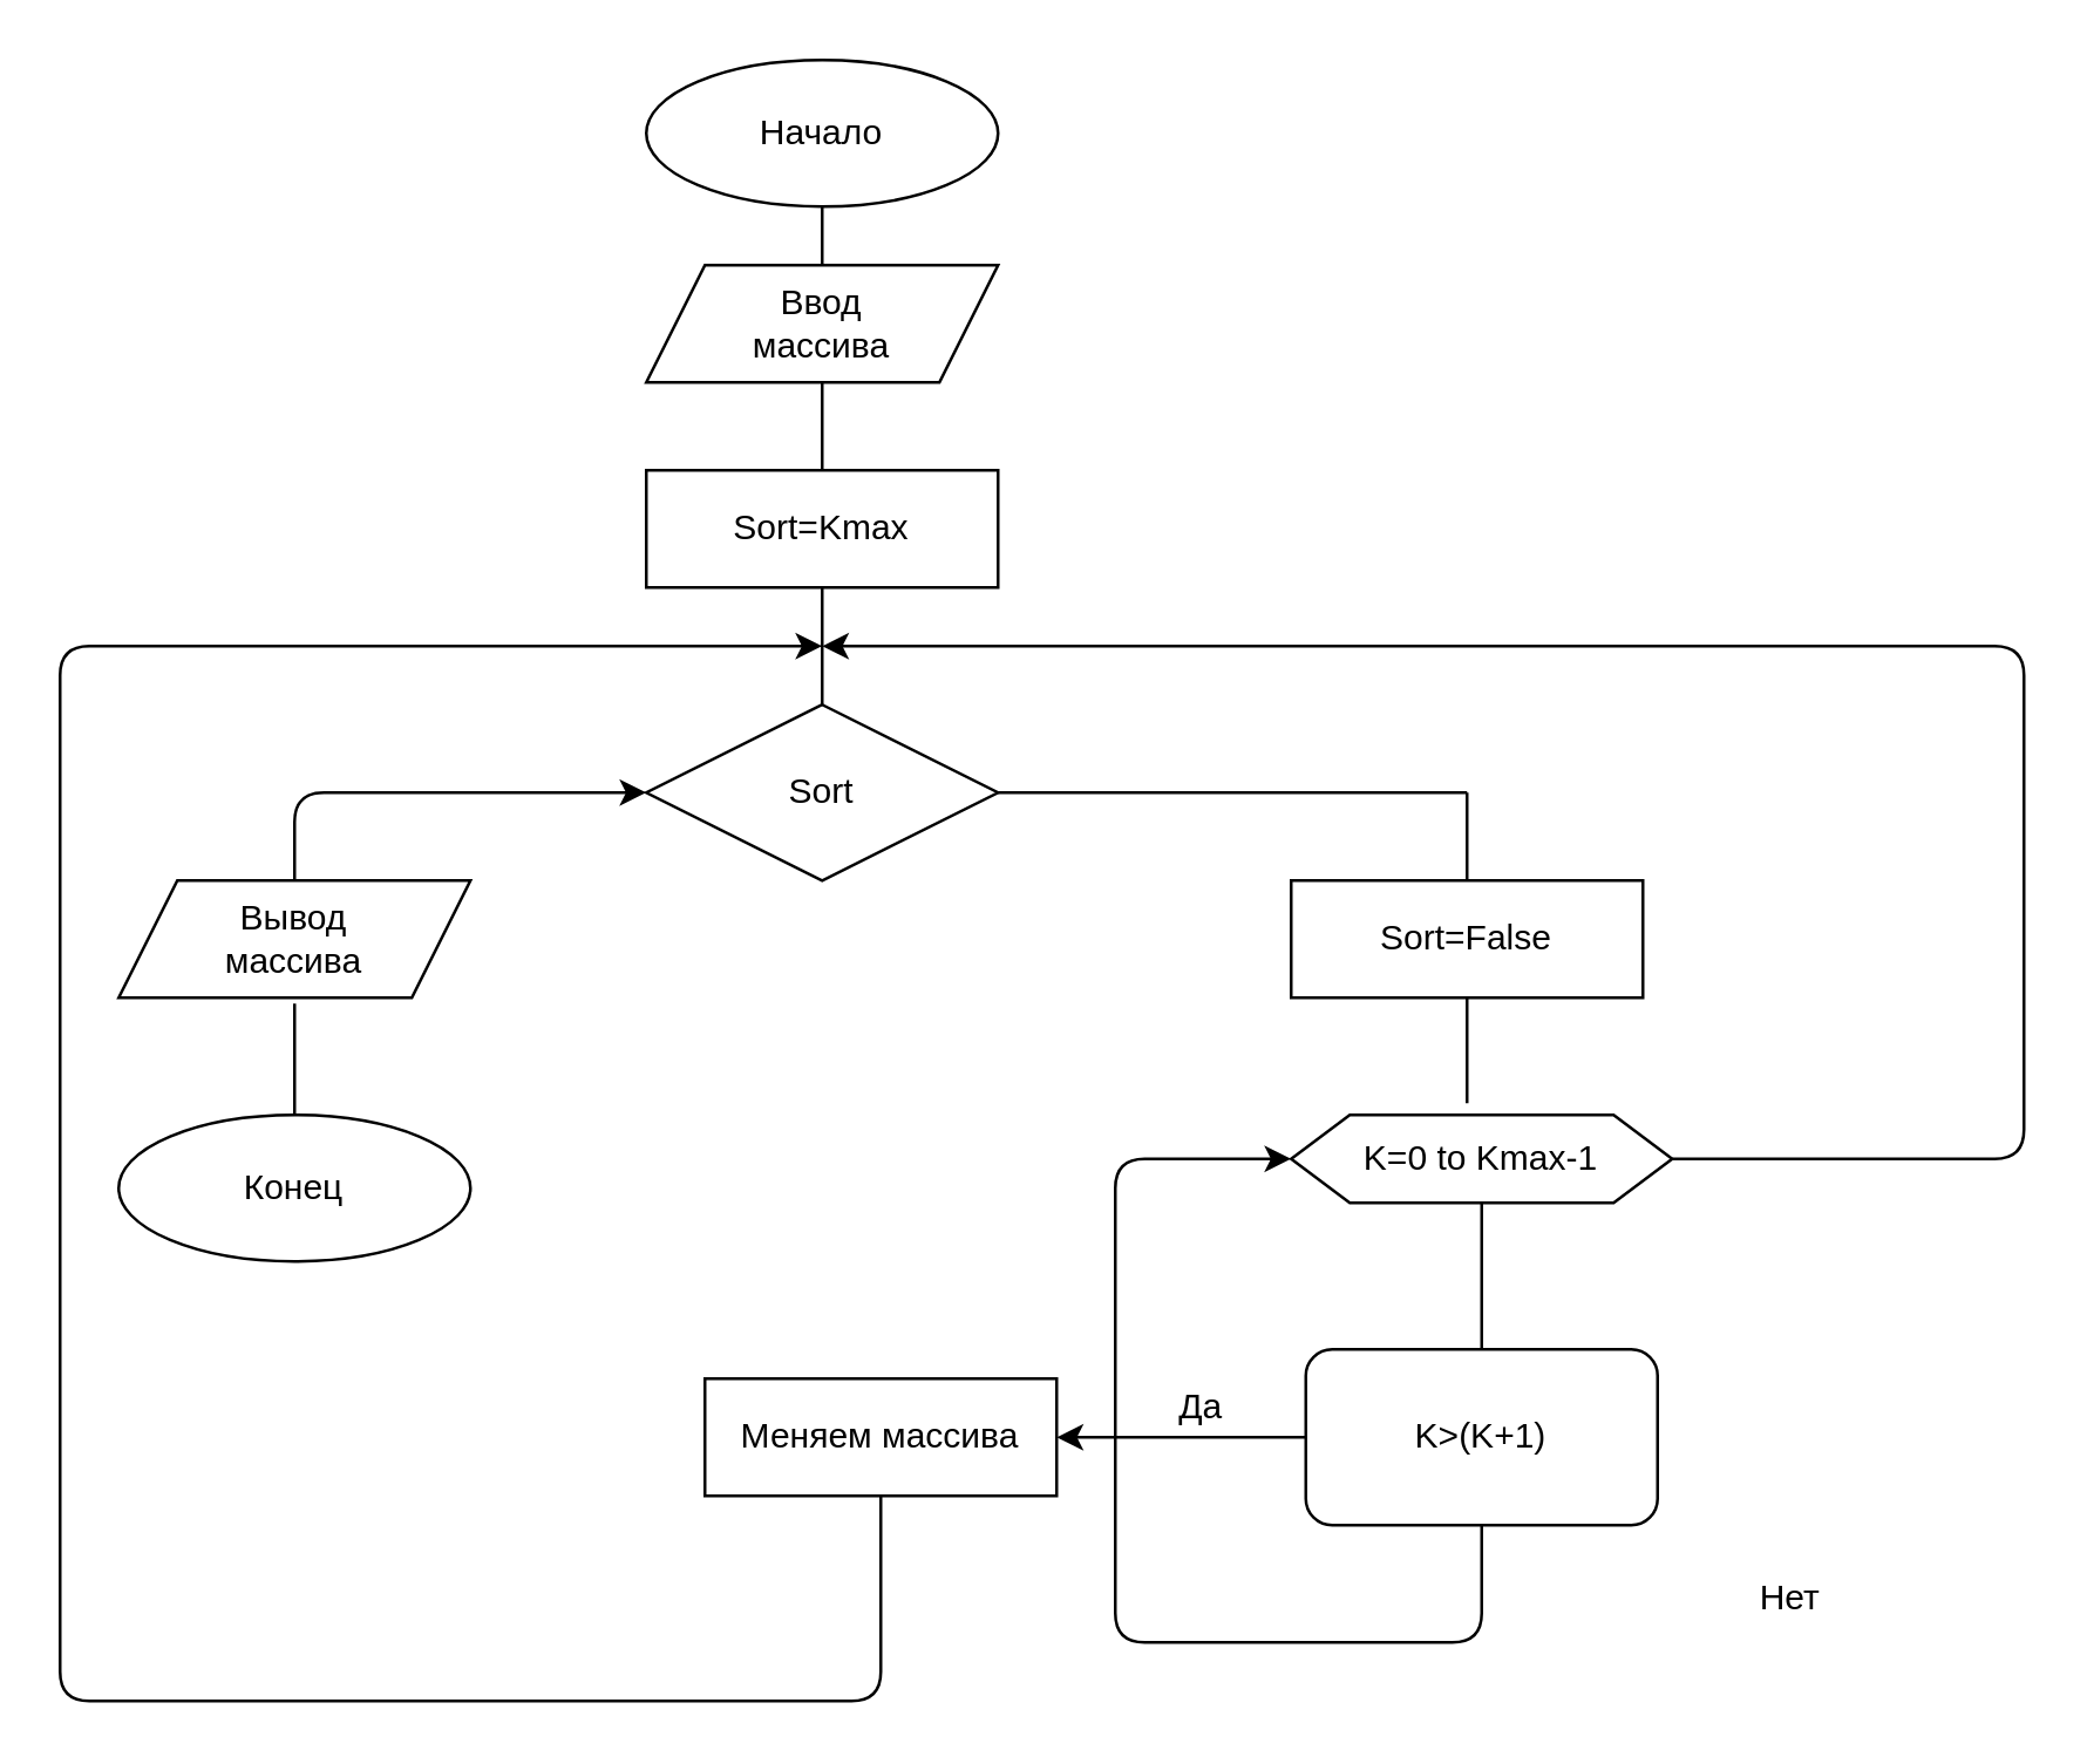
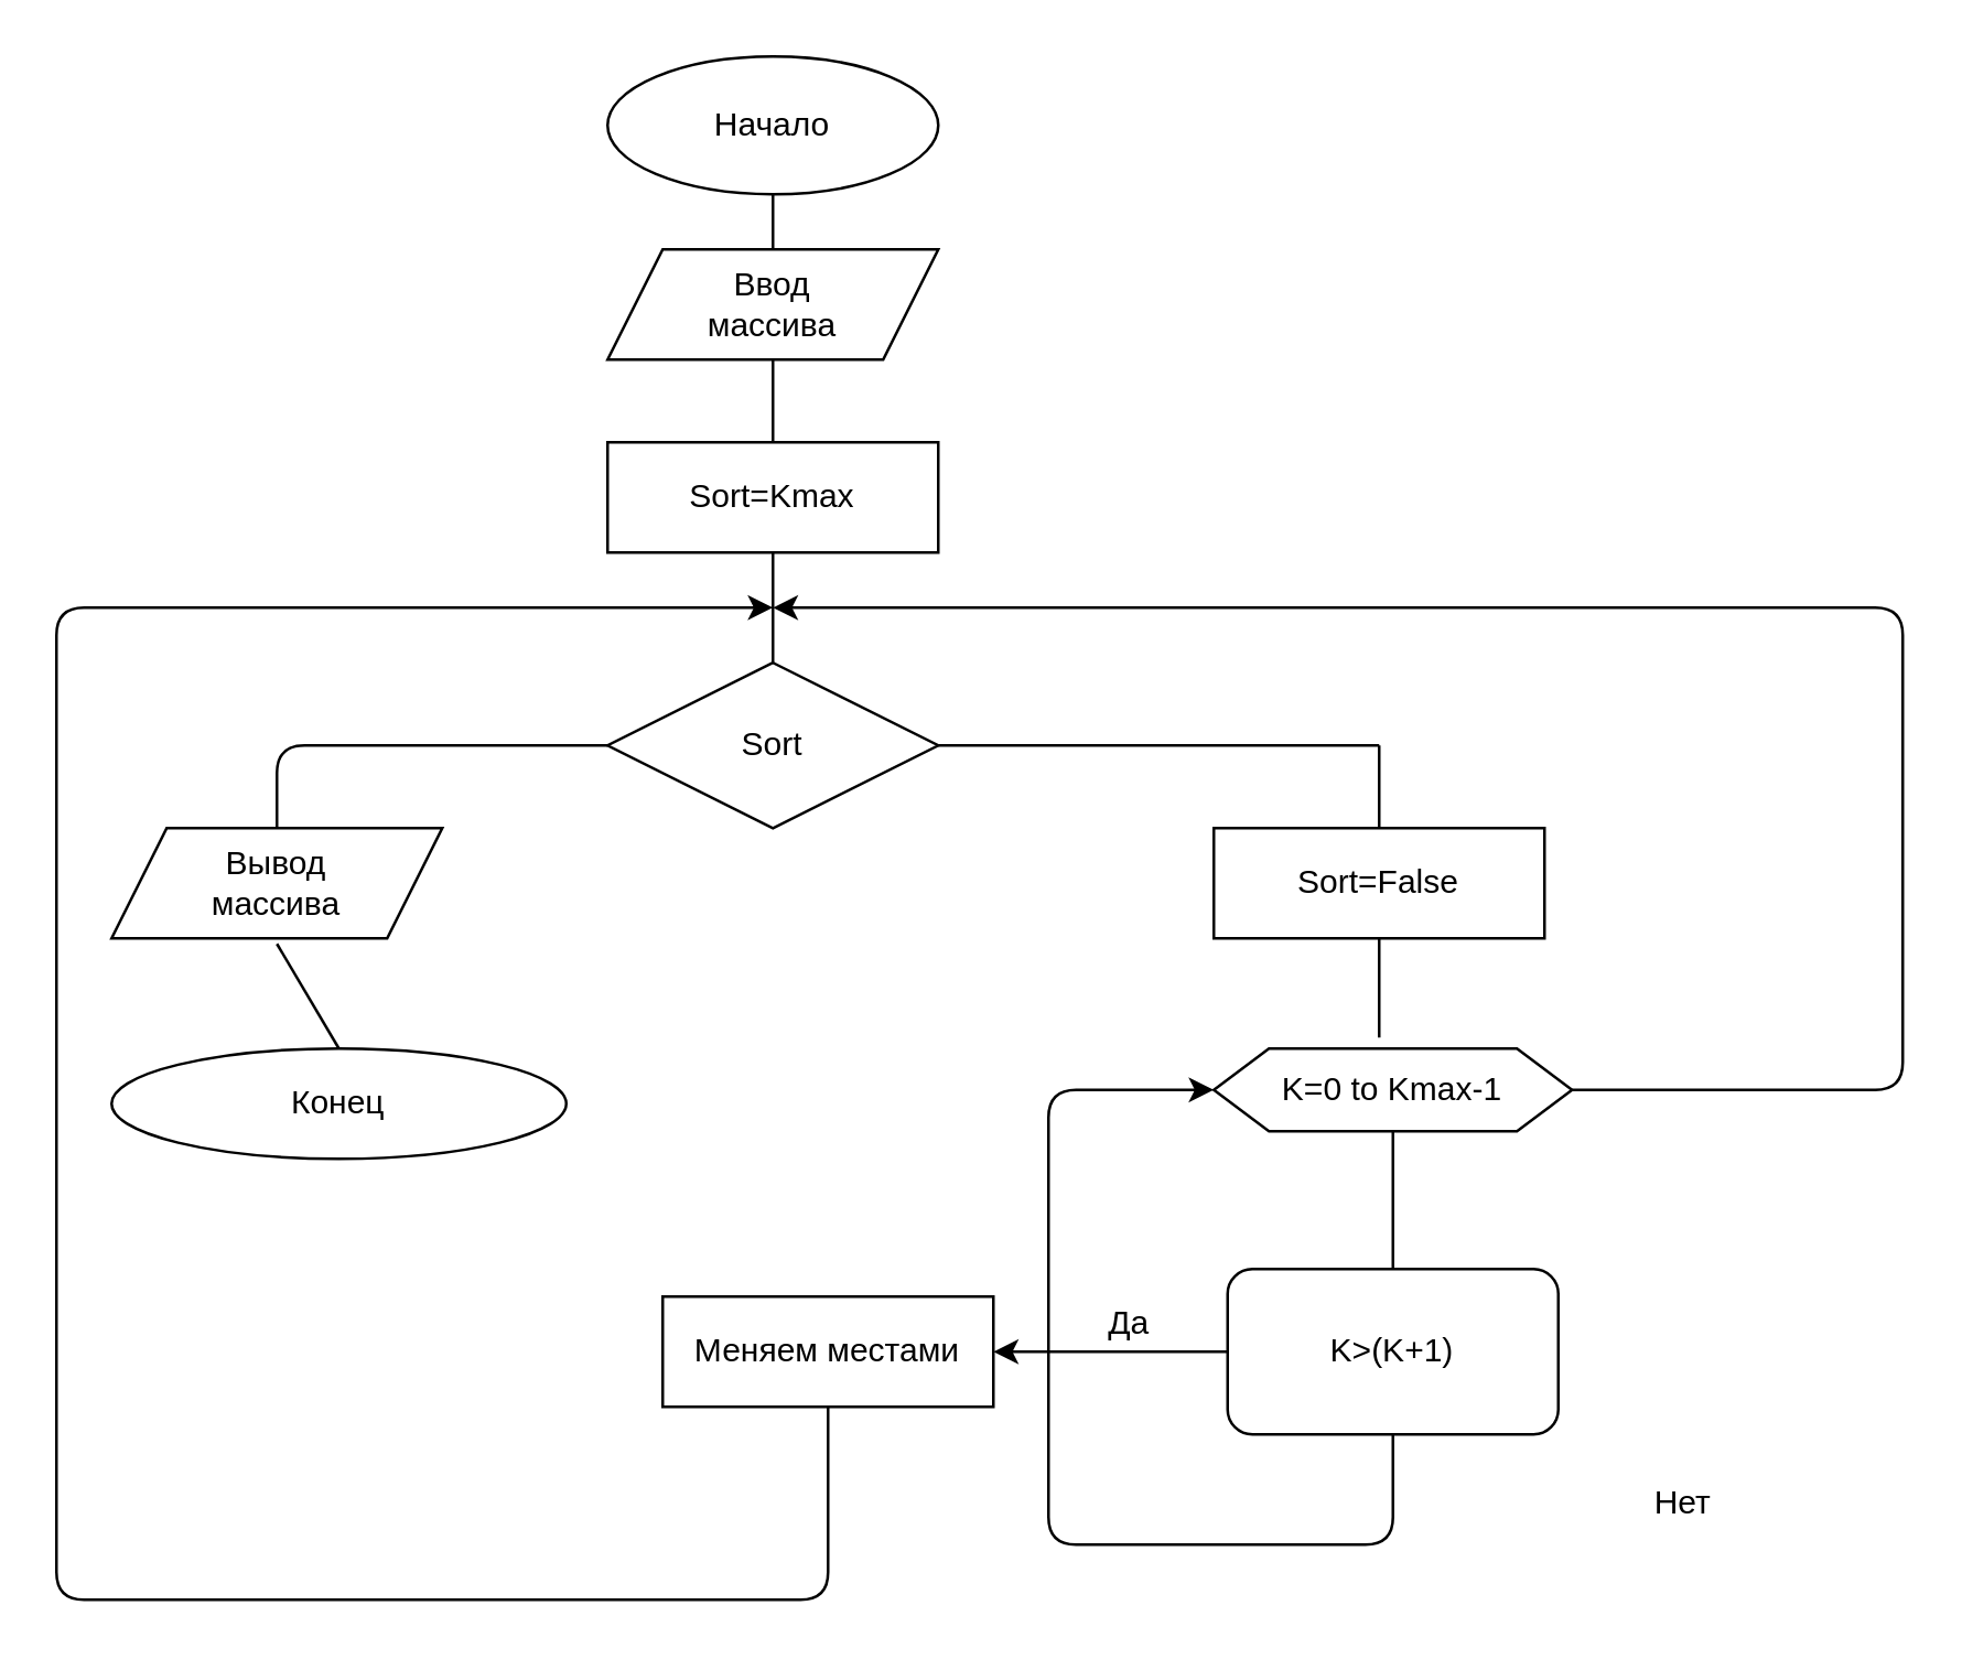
  <mxCell id="0" />
  <mxCell id="1" parent="0" />
  <mxCell id="2" value="Начало" style="ellipse;whiteSpace=wrap;html=1;" vertex="1" parent="1"><mxGeometry x="220" y="20" width="120" height="50" as="geometry" /></mxCell>
  <mxCell id="3" value="Ввод&lt;br&gt;массива" style="shape=parallelogram;perimeter=parallelogramPerimeter;whiteSpace=wrap;html=1;fixedSize=1;" vertex="1" parent="1"><mxGeometry x="220" y="90" width="120" height="40" as="geometry" /></mxCell>
  <mxCell id="4" value="Sort=Kmax" style="rounded=0;whiteSpace=wrap;html=1;" vertex="1" parent="1"><mxGeometry x="220" y="160" width="120" height="40" as="geometry" /></mxCell>
  <mxCell id="5" value="Sort" style="rhombus;whiteSpace=wrap;html=1;" vertex="1" parent="1"><mxGeometry x="220" y="240" width="120" height="60" as="geometry" /></mxCell>
  <mxCell id="6" value="Вывод&lt;br&gt;массива" style="shape=parallelogram;perimeter=parallelogramPerimeter;whiteSpace=wrap;html=1;fixedSize=1;" vertex="1" parent="1"><mxGeometry x="40" y="300" width="120" height="40" as="geometry" /></mxCell>
- <mxCell id="7" value="Конец" style="ellipse;whiteSpace=wrap;html=1;" vertex="1" parent="1"><mxGeometry x="40" y="380" width="120" height="50" as="geometry" /></mxCell>
+ <mxCell id="7" value="Конец" style="ellipse;whiteSpace=wrap;html=1;" vertex="1" parent="1"><mxGeometry x="40" y="380" width="165" height="40" as="geometry" /></mxCell>
  <mxCell id="8" value="Sort=False" style="rounded=0;whiteSpace=wrap;html=1;" vertex="1" parent="1"><mxGeometry x="440" y="300" width="120" height="40" as="geometry" /></mxCell>
  <mxCell id="9" value="K=0 to Kmax-1" style="shape=hexagon;perimeter=hexagonPerimeter2;whiteSpace=wrap;html=1;fixedSize=1;" vertex="1" parent="1"><mxGeometry x="440" y="380" width="130" height="30" as="geometry" /></mxCell>
  <mxCell id="10" value="K&amp;gt;(K+1)" style="whiteSpace=wrap;html=1;rounded=1;" vertex="1" parent="1"><mxGeometry x="445" y="460" width="120" height="60" as="geometry" /></mxCell>
- <mxCell id="11" value="Меняем массива" style="rounded=0;whiteSpace=wrap;html=1;" vertex="1" parent="1"><mxGeometry x="240" y="470" width="120" height="40" as="geometry" /></mxCell>
+ <mxCell id="11" value="Меняем местами" style="rounded=0;whiteSpace=wrap;html=1;" vertex="1" parent="1"><mxGeometry x="240" y="470" width="120" height="40" as="geometry" /></mxCell>
  <mxCell id="12" value="" style="endArrow=none;html=1;exitX=0.5;exitY=0;exitDx=0;exitDy=0;" edge="1" parent="1" source="3"><mxGeometry width="50" height="50" relative="1" as="geometry"><mxPoint x="230" y="120" as="sourcePoint" /><mxPoint x="280" y="70" as="targetPoint" /></mxGeometry></mxCell>
  <mxCell id="13" value="" style="endArrow=none;html=1;entryX=0.5;entryY=1;entryDx=0;entryDy=0;exitX=0.5;exitY=0;exitDx=0;exitDy=0;" edge="1" parent="1" source="4" target="3"><mxGeometry width="50" height="50" relative="1" as="geometry"><mxPoint x="370" y="370" as="sourcePoint" /><mxPoint x="420" y="320" as="targetPoint" /></mxGeometry></mxCell>
  <mxCell id="14" value="" style="endArrow=none;html=1;entryX=0.5;entryY=1;entryDx=0;entryDy=0;exitX=0.5;exitY=0;exitDx=0;exitDy=0;" edge="1" parent="1" source="5" target="4"><mxGeometry width="50" height="50" relative="1" as="geometry"><mxPoint x="370" y="370" as="sourcePoint" /><mxPoint x="420" y="320" as="targetPoint" /></mxGeometry></mxCell>
  <mxCell id="15" value="" style="endArrow=classic;html=1;exitX=0.5;exitY=1;exitDx=0;exitDy=0;" edge="1" parent="1" source="11"><mxGeometry width="50" height="50" relative="1" as="geometry"><mxPoint x="370" y="400" as="sourcePoint" /><mxPoint x="280" y="220" as="targetPoint" /><Array as="points"><mxPoint x="300" y="580" /><mxPoint x="20" y="580" /><mxPoint x="20" y="450" /><mxPoint x="20" y="220" /><mxPoint x="130" y="220" /></Array></mxGeometry></mxCell>
- <mxCell id="16" value="" style="endArrow=classic;html=1;entryX=0;entryY=0.5;entryDx=0;entryDy=0;exitX=0.5;exitY=0;exitDx=0;exitDy=0;" edge="1" parent="1" source="6" target="5"><mxGeometry width="50" height="50" relative="1" as="geometry"><mxPoint x="110" y="285" as="sourcePoint" /><mxPoint x="420" y="350" as="targetPoint" /><Array as="points"><mxPoint x="100" y="270" /></Array></mxGeometry></mxCell>
+ <mxCell id="16" value="" style="endArrow=none;html=1;entryX=0;entryY=0.5;entryDx=0;entryDy=0;exitX=0.5;exitY=0;exitDx=0;exitDy=0;" edge="1" parent="1" source="6" target="5"><mxGeometry width="50" height="50" relative="1" as="geometry"><mxPoint x="110" y="285" as="sourcePoint" /><mxPoint x="420" y="350" as="targetPoint" /><Array as="points"><mxPoint x="100" y="270" /></Array></mxGeometry></mxCell>
  <mxCell id="17" value="" style="endArrow=none;html=1;exitX=0.5;exitY=0;exitDx=0;exitDy=0;" edge="1" parent="1" source="7"><mxGeometry width="50" height="50" relative="1" as="geometry"><mxPoint x="370" y="400" as="sourcePoint" /><mxPoint x="100" y="342" as="targetPoint" /></mxGeometry></mxCell>
  <mxCell id="18" value="" style="endArrow=classic;html=1;exitX=0;exitY=0.5;exitDx=0;exitDy=0;entryX=1;entryY=0.5;entryDx=0;entryDy=0;" edge="1" parent="1" source="10" target="11"><mxGeometry width="50" height="50" relative="1" as="geometry"><mxPoint x="370" y="400" as="sourcePoint" /><mxPoint x="420" y="350" as="targetPoint" /></mxGeometry></mxCell>
  <mxCell id="19" value="" style="endArrow=none;html=1;exitX=1;exitY=0.5;exitDx=0;exitDy=0;" edge="1" parent="1" source="5"><mxGeometry width="50" height="50" relative="1" as="geometry"><mxPoint x="370" y="400" as="sourcePoint" /><mxPoint x="500" y="270" as="targetPoint" /></mxGeometry></mxCell>
  <mxCell id="20" value="" style="endArrow=none;html=1;exitX=0.5;exitY=0;exitDx=0;exitDy=0;" edge="1" parent="1" source="8"><mxGeometry width="50" height="50" relative="1" as="geometry"><mxPoint x="370" y="400" as="sourcePoint" /><mxPoint x="500" y="270" as="targetPoint" /></mxGeometry></mxCell>
  <mxCell id="21" value="" style="endArrow=none;html=1;entryX=0.5;entryY=1;entryDx=0;entryDy=0;" edge="1" parent="1" target="8"><mxGeometry width="50" height="50" relative="1" as="geometry"><mxPoint x="500" y="376" as="sourcePoint" /><mxPoint x="350" y="360" as="targetPoint" /></mxGeometry></mxCell>
  <mxCell id="22" value="" style="endArrow=none;html=1;entryX=0.5;entryY=0;entryDx=0;entryDy=0;exitX=0.5;exitY=1;exitDx=0;exitDy=0;" edge="1" parent="1" source="9" target="10"><mxGeometry width="50" height="50" relative="1" as="geometry"><mxPoint x="370" y="400" as="sourcePoint" /><mxPoint x="420" y="350" as="targetPoint" /></mxGeometry></mxCell>
  <mxCell id="23" value="" style="endArrow=classic;html=1;exitX=1;exitY=0.5;exitDx=0;exitDy=0;" edge="1" parent="1" source="9"><mxGeometry width="50" height="50" relative="1" as="geometry"><mxPoint x="370" y="400" as="sourcePoint" /><mxPoint x="280" y="220" as="targetPoint" /><Array as="points"><mxPoint x="690" y="395" /><mxPoint x="690" y="220" /></Array></mxGeometry></mxCell>
  <mxCell id="24" value="" style="endArrow=classic;html=1;entryX=0;entryY=0.5;entryDx=0;entryDy=0;exitX=0.5;exitY=1;exitDx=0;exitDy=0;" edge="1" parent="1" source="10" target="9"><mxGeometry width="50" height="50" relative="1" as="geometry"><mxPoint x="505" y="560" as="sourcePoint" /><mxPoint x="420" y="350" as="targetPoint" /><Array as="points"><mxPoint x="505" y="560" /><mxPoint x="380" y="560" /><mxPoint x="380" y="395" /></Array></mxGeometry></mxCell>
  <mxCell id="25" value="Да" style="text;html=1;align=center;verticalAlign=middle;resizable=0;points=[];autosize=1;" vertex="1" parent="1"><mxGeometry x="394" y="470" width="30" height="20" as="geometry" /></mxCell>
  <mxCell id="26" value="Нет" style="text;html=1;align=center;verticalAlign=middle;resizable=0;points=[];autosize=1;" vertex="1" parent="1"><mxGeometry x="590" y="535" width="40" height="20" as="geometry" /></mxCell>
